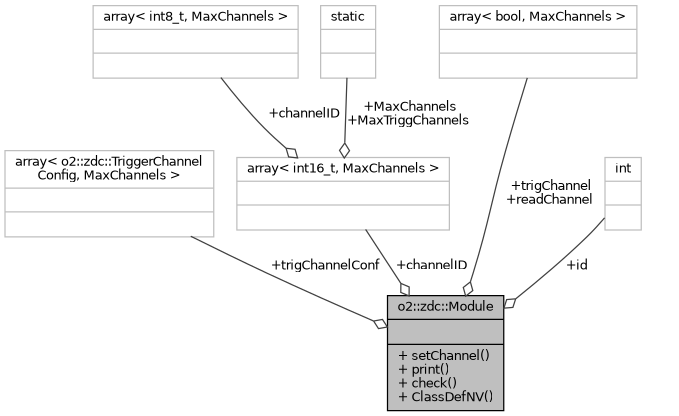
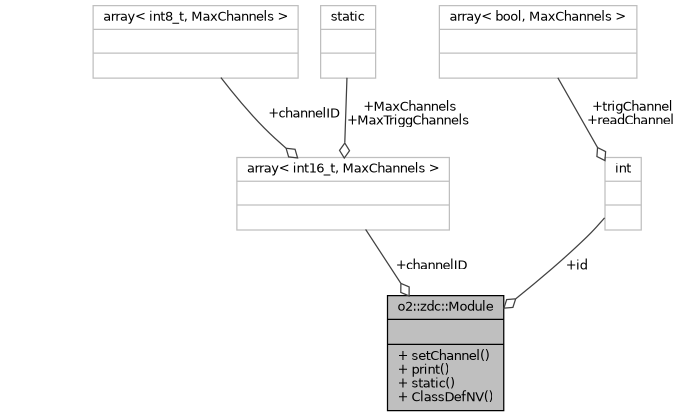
  digraph {
    node [color=grey75 fontname=Helvetica fontsize=10 shape=record]
    edge [arrowhead=odiamond color=grey25 fontname=Helvetica fontsize=10 labelfontname=Helvetica labelfontsize=10 style=solid]
-   n1 [color=black fillcolor=grey75 fontcolor=black height=0.2 label="{o2::zdc::Module\n||+ setChannel()\l+ print()\l+ check()\l+ ClassDefNV()\l}" style=filled width=0.4]
-   n2 [height=0.2 label="{array\< o2::zdc::TriggerChannel\lConfig, MaxChannels \>\n||}" width=0.4]
+   n1 [color=black fillcolor=grey75 fontcolor=black height=0.2 label="{o2::zdc::Module\n||+ setChannel()\l+ print()\l+ static()\l+ ClassDefNV()\l}" style=filled width=0.4]
    n3 [height=0.2 label="{array\< int16_t, MaxChannels \>\n||}" width=0.4]
    n4 [height=0.2 label="{int\n||}" width=0.4]
    n5 [height=0.2 label="{array\< int8_t, MaxChannels \>\n||}" width=0.4]
    n6 [height=0.2 label="{static\n||}" width=0.4]
    n7 [height=0.2 label="{array\< bool, MaxChannels \>\n||}" width=0.4]
-   n2 -> n1 [label=" +trigChannelConf"]
    n3 -> n1 [label=" +channelID"]
    n4 -> n1 [label=" +id"]
    n5 -> n3 [label=" +channelID"]
    n6 -> n3 [label=" +MaxChannels\n+MaxTriggChannels"]
-   n7 -> n1 [label=" +trigChannel\n+readChannel"]
+   n7 -> n4 [label=" +trigChannel\n+readChannel"]
  }
